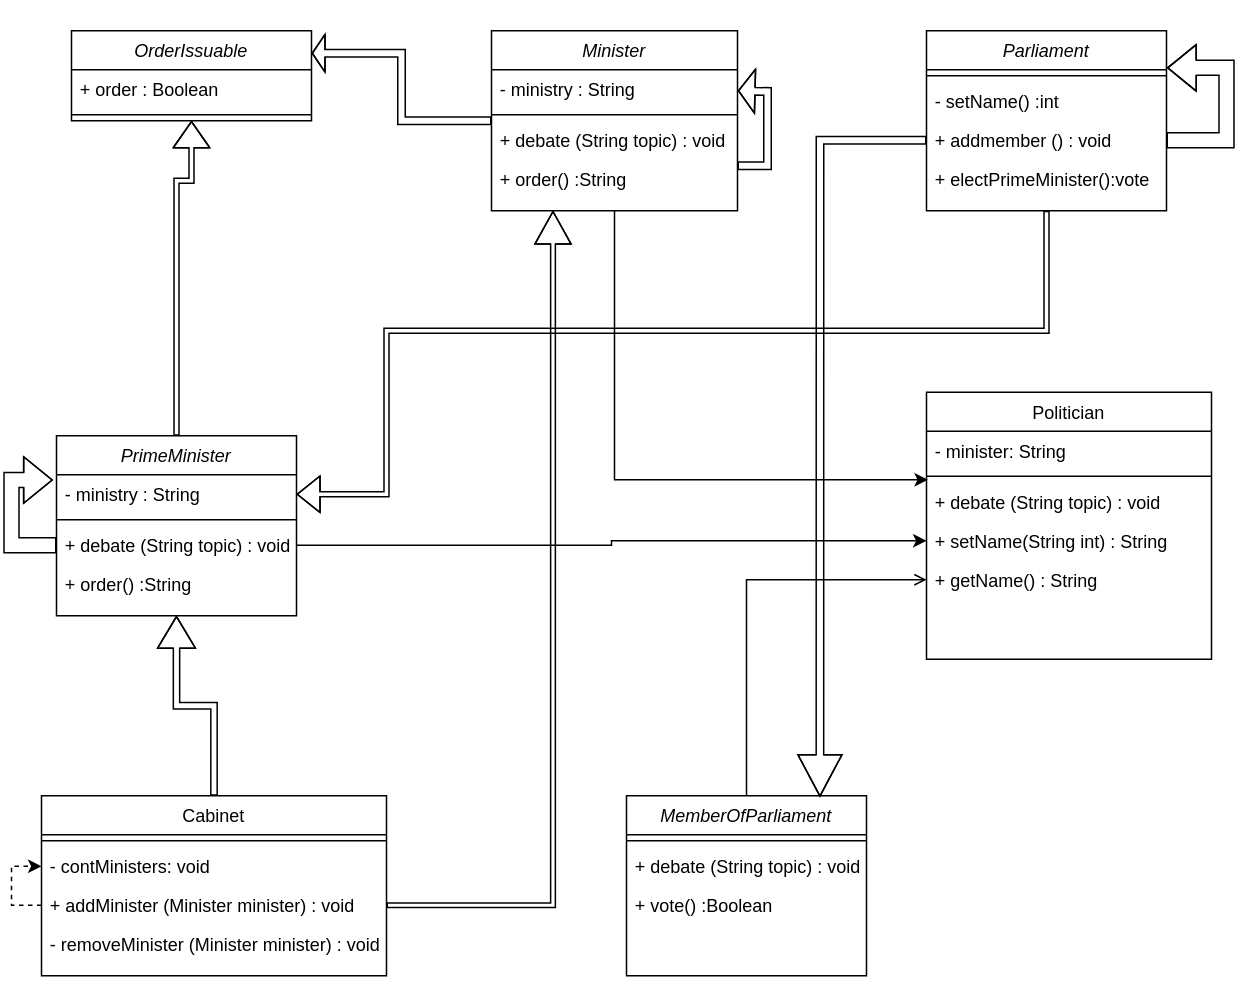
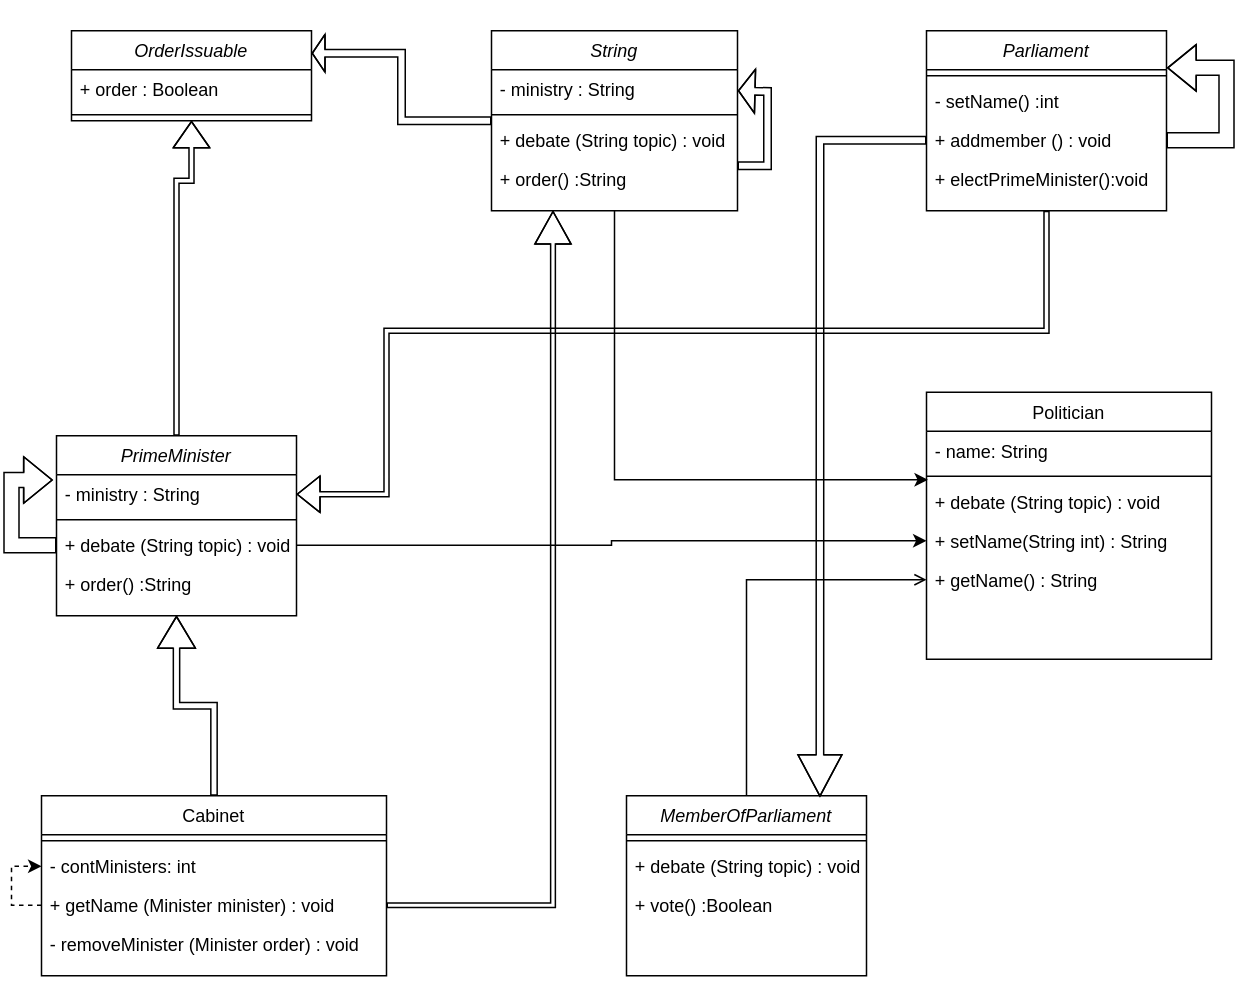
  <mxCell id="0" />
  <mxCell id="1" parent="0" />
  <mxCell id="2" value="Parliament" style="swimlane;fontStyle=2;align=center;verticalAlign=top;childLayout=stackLayout;horizontal=1;startSize=26;horizontalStack=0;resizeParent=1;resizeLast=0;collapsible=1;marginBottom=0;rounded=0;shadow=0;strokeWidth=1;" parent="1" vertex="1"><mxGeometry x="610" y="20" width="160" height="120" as="geometry"><mxRectangle x="230" y="140" width="160" height="26" as="alternateBounds" /></mxGeometry></mxCell>
  <mxCell id="3" value="" style="line;html=1;strokeWidth=1;align=left;verticalAlign=middle;spacingTop=-1;spacingLeft=3;spacingRight=3;rotatable=0;labelPosition=right;points=[];portConstraint=eastwest;" parent="2" vertex="1"><mxGeometry y="26" width="160" height="8" as="geometry" /></mxCell>
  <mxCell id="4" value="- setName() :int" style="text;align=left;verticalAlign=top;spacingLeft=4;spacingRight=4;overflow=hidden;rotatable=0;points=[[0,0.5],[1,0.5]];portConstraint=eastwest;" parent="2" vertex="1"><mxGeometry y="34" width="160" height="26" as="geometry" /></mxCell>
  <mxCell id="5" style="edgeStyle=orthogonalEdgeStyle;shape=flexArrow;rounded=0;orthogonalLoop=1;jettySize=auto;html=1;exitX=1;exitY=0.5;exitDx=0;exitDy=0;entryX=1.002;entryY=0.206;entryDx=0;entryDy=0;entryPerimeter=0;" edge="1" parent="2" source="6" target="2"><mxGeometry relative="1" as="geometry"><Array as="points"><mxPoint x="200" y="73" /><mxPoint x="200" y="25" /></Array></mxGeometry></mxCell>
  <mxCell id="6" value="+ addmember () : void" style="text;align=left;verticalAlign=top;spacingLeft=4;spacingRight=4;overflow=hidden;rotatable=0;points=[[0,0.5],[1,0.5]];portConstraint=eastwest;" vertex="1" parent="2"><mxGeometry y="60" width="160" height="26" as="geometry" /></mxCell>
- <mxCell id="7" value="+ electPrimeMinister():vote " style="text;align=left;verticalAlign=top;spacingLeft=4;spacingRight=4;overflow=hidden;rotatable=0;points=[[0,0.5],[1,0.5]];portConstraint=eastwest;" vertex="1" parent="2"><mxGeometry y="86" width="160" height="26" as="geometry" /></mxCell>
+ <mxCell id="7" value="+ electPrimeMinister():void " style="text;align=left;verticalAlign=top;spacingLeft=4;spacingRight=4;overflow=hidden;rotatable=0;points=[[0,0.5],[1,0.5]];portConstraint=eastwest;" vertex="1" parent="2"><mxGeometry y="86" width="160" height="26" as="geometry" /></mxCell>
  <mxCell id="8" value="Politician" style="swimlane;fontStyle=0;align=center;verticalAlign=top;childLayout=stackLayout;horizontal=1;startSize=26;horizontalStack=0;resizeParent=1;resizeLast=0;collapsible=1;marginBottom=0;rounded=0;shadow=0;strokeWidth=1;" parent="1" vertex="1"><mxGeometry x="610" y="261" width="190" height="178" as="geometry"><mxRectangle x="340" y="380" width="170" height="26" as="alternateBounds" /></mxGeometry></mxCell>
- <mxCell id="9" value="- minister: String" style="text;align=left;verticalAlign=top;spacingLeft=4;spacingRight=4;overflow=hidden;rotatable=0;points=[[0,0.5],[1,0.5]];portConstraint=eastwest;" vertex="1" parent="8"><mxGeometry y="26" width="190" height="26" as="geometry" /></mxCell>
+ <mxCell id="9" value="- name: String" style="text;align=left;verticalAlign=top;spacingLeft=4;spacingRight=4;overflow=hidden;rotatable=0;points=[[0,0.5],[1,0.5]];portConstraint=eastwest;" vertex="1" parent="8"><mxGeometry y="26" width="190" height="26" as="geometry" /></mxCell>
  <mxCell id="10" value="" style="line;html=1;strokeWidth=1;align=left;verticalAlign=middle;spacingTop=-1;spacingLeft=3;spacingRight=3;rotatable=0;labelPosition=right;points=[];portConstraint=eastwest;" parent="8" vertex="1"><mxGeometry y="52" width="190" height="8" as="geometry" /></mxCell>
  <mxCell id="11" value="+ debate (String topic) : void" style="text;align=left;verticalAlign=top;spacingLeft=4;spacingRight=4;overflow=hidden;rotatable=0;points=[[0,0.5],[1,0.5]];portConstraint=eastwest;" vertex="1" parent="8"><mxGeometry y="60" width="190" height="26" as="geometry" /></mxCell>
  <mxCell id="12" value="+ setName(String int) : String" style="text;align=left;verticalAlign=top;spacingLeft=4;spacingRight=4;overflow=hidden;rotatable=0;points=[[0,0.5],[1,0.5]];portConstraint=eastwest;" vertex="1" parent="8"><mxGeometry y="86" width="190" height="26" as="geometry" /></mxCell>
  <mxCell id="13" value="+ getName() : String" style="text;align=left;verticalAlign=top;spacingLeft=4;spacingRight=4;overflow=hidden;rotatable=0;points=[[0,0.5],[1,0.5]];portConstraint=eastwest;" vertex="1" parent="8"><mxGeometry y="112" width="190" height="26" as="geometry" /></mxCell>
  <mxCell id="14" style="edgeStyle=orthogonalEdgeStyle;rounded=0;orthogonalLoop=1;jettySize=auto;html=1;entryX=0.5;entryY=1;entryDx=0;entryDy=0;shape=flexArrow;width=4.211;endSize=6.716;" edge="1" parent="1" source="15" target="34"><mxGeometry relative="1" as="geometry" /></mxCell>
  <mxCell id="15" value="Cabinet" style="swimlane;fontStyle=0;align=center;verticalAlign=top;childLayout=stackLayout;horizontal=1;startSize=26;horizontalStack=0;resizeParent=1;resizeLast=0;collapsible=1;marginBottom=0;rounded=0;shadow=0;strokeWidth=1;" vertex="1" parent="1"><mxGeometry x="20" y="530" width="230" height="120" as="geometry"><mxRectangle x="340" y="380" width="170" height="26" as="alternateBounds" /></mxGeometry></mxCell>
  <mxCell id="16" value="" style="line;html=1;strokeWidth=1;align=left;verticalAlign=middle;spacingTop=-1;spacingLeft=3;spacingRight=3;rotatable=0;labelPosition=right;points=[];portConstraint=eastwest;" vertex="1" parent="15"><mxGeometry y="26" width="230" height="8" as="geometry" /></mxCell>
- <mxCell id="17" value="- contMinisters: void" style="text;align=left;verticalAlign=top;spacingLeft=4;spacingRight=4;overflow=hidden;rotatable=0;points=[[0,0.5],[1,0.5]];portConstraint=eastwest;" vertex="1" parent="15"><mxGeometry y="34" width="230" height="26" as="geometry" /></mxCell>
+ <mxCell id="17" value="- contMinisters: int" style="text;align=left;verticalAlign=top;spacingLeft=4;spacingRight=4;overflow=hidden;rotatable=0;points=[[0,0.5],[1,0.5]];portConstraint=eastwest;" vertex="1" parent="15"><mxGeometry y="34" width="230" height="26" as="geometry" /></mxCell>
  <mxCell id="18" style="edgeStyle=orthogonalEdgeStyle;rounded=0;orthogonalLoop=1;jettySize=auto;html=1;entryX=0;entryY=0.5;entryDx=0;entryDy=0;dashed=1;" edge="1" parent="15" source="19" target="17"><mxGeometry relative="1" as="geometry" /></mxCell>
- <mxCell id="19" value="+ addMinister (Minister minister) : void" style="text;align=left;verticalAlign=top;spacingLeft=4;spacingRight=4;overflow=hidden;rotatable=0;points=[[0,0.5],[1,0.5]];portConstraint=eastwest;" vertex="1" parent="15"><mxGeometry y="60" width="230" height="26" as="geometry" /></mxCell>
- <mxCell id="20" value="- removeMinister (Minister minister) : void" style="text;align=left;verticalAlign=top;spacingLeft=4;spacingRight=4;overflow=hidden;rotatable=0;points=[[0,0.5],[1,0.5]];portConstraint=eastwest;" vertex="1" parent="15"><mxGeometry y="86" width="230" height="26" as="geometry" /></mxCell>
+ <mxCell id="19" value="+ getName (Minister minister) : void" style="text;align=left;verticalAlign=top;spacingLeft=4;spacingRight=4;overflow=hidden;rotatable=0;points=[[0,0.5],[1,0.5]];portConstraint=eastwest;" vertex="1" parent="15"><mxGeometry y="60" width="230" height="26" as="geometry" /></mxCell>
+ <mxCell id="20" value="- removeMinister (Minister order) : void" style="text;align=left;verticalAlign=top;spacingLeft=4;spacingRight=4;overflow=hidden;rotatable=0;points=[[0,0.5],[1,0.5]];portConstraint=eastwest;" vertex="1" parent="15"><mxGeometry y="86" width="230" height="26" as="geometry" /></mxCell>
  <mxCell id="21" style="edgeStyle=orthogonalEdgeStyle;rounded=0;orthogonalLoop=1;jettySize=auto;html=1;exitX=0.5;exitY=0;exitDx=0;exitDy=0;entryX=0;entryY=0.5;entryDx=0;entryDy=0;endArrow=open;" edge="1" parent="1" source="22" target="13"><mxGeometry relative="1" as="geometry" /></mxCell>
  <mxCell id="22" value="MemberOfParliament" style="swimlane;fontStyle=2;align=center;verticalAlign=top;childLayout=stackLayout;horizontal=1;startSize=26;horizontalStack=0;resizeParent=1;resizeLast=0;collapsible=1;marginBottom=0;rounded=0;shadow=0;strokeWidth=1;" vertex="1" parent="1"><mxGeometry x="410" y="530" width="160" height="120" as="geometry"><mxRectangle x="230" y="140" width="160" height="26" as="alternateBounds" /></mxGeometry></mxCell>
  <mxCell id="23" value="" style="line;html=1;strokeWidth=1;align=left;verticalAlign=middle;spacingTop=-1;spacingLeft=3;spacingRight=3;rotatable=0;labelPosition=right;points=[];portConstraint=eastwest;" vertex="1" parent="22"><mxGeometry y="26" width="160" height="8" as="geometry" /></mxCell>
  <mxCell id="24" value="+ debate (String topic) : void" style="text;align=left;verticalAlign=top;spacingLeft=4;spacingRight=4;overflow=hidden;rotatable=0;points=[[0,0.5],[1,0.5]];portConstraint=eastwest;" vertex="1" parent="22"><mxGeometry y="34" width="160" height="26" as="geometry" /></mxCell>
  <mxCell id="25" value="+ vote() :Boolean" style="text;align=left;verticalAlign=top;spacingLeft=4;spacingRight=4;overflow=hidden;rotatable=0;points=[[0,0.5],[1,0.5]];portConstraint=eastwest;" vertex="1" parent="22"><mxGeometry y="60" width="160" height="26" as="geometry" /></mxCell>
  <mxCell id="26" style="edgeStyle=orthogonalEdgeStyle;rounded=0;orthogonalLoop=1;jettySize=auto;html=1;entryX=1;entryY=0.25;entryDx=0;entryDy=0;shape=flexArrow;endWidth=19.167;endSize=2.5;width=5;" edge="1" parent="1" source="29" target="40"><mxGeometry relative="1" as="geometry" /></mxCell>
  <mxCell id="27" style="edgeStyle=orthogonalEdgeStyle;shape=flexArrow;rounded=0;orthogonalLoop=1;jettySize=auto;html=1;exitX=1;exitY=0.75;exitDx=0;exitDy=0;endWidth=23.333;endSize=3.333;width=5;" edge="1" parent="1" source="29"><mxGeometry relative="1" as="geometry"><mxPoint x="484.167" y="60" as="targetPoint" /></mxGeometry></mxCell>
  <mxCell id="28" style="edgeStyle=orthogonalEdgeStyle;rounded=0;orthogonalLoop=1;jettySize=auto;html=1;exitX=0.5;exitY=1;exitDx=0;exitDy=0;entryX=0.005;entryY=0.792;entryDx=0;entryDy=0;entryPerimeter=0;" edge="1" parent="1" source="29" target="10"><mxGeometry relative="1" as="geometry" /></mxCell>
- <mxCell id="29" value="Minister" style="swimlane;fontStyle=2;align=center;verticalAlign=top;childLayout=stackLayout;horizontal=1;startSize=26;horizontalStack=0;resizeParent=1;resizeLast=0;collapsible=1;marginBottom=0;rounded=0;shadow=0;strokeWidth=1;" vertex="1" parent="1"><mxGeometry x="320" y="20" width="164" height="120" as="geometry"><mxRectangle x="230" y="140" width="160" height="26" as="alternateBounds" /></mxGeometry></mxCell>
+ <mxCell id="29" value="String" style="swimlane;fontStyle=2;align=center;verticalAlign=top;childLayout=stackLayout;horizontal=1;startSize=26;horizontalStack=0;resizeParent=1;resizeLast=0;collapsible=1;marginBottom=0;rounded=0;shadow=0;strokeWidth=1;" vertex="1" parent="1"><mxGeometry x="320" y="20" width="164" height="120" as="geometry"><mxRectangle x="230" y="140" width="160" height="26" as="alternateBounds" /></mxGeometry></mxCell>
  <mxCell id="30" value="- ministry : String" style="text;align=left;verticalAlign=top;spacingLeft=4;spacingRight=4;overflow=hidden;rotatable=0;points=[[0,0.5],[1,0.5]];portConstraint=eastwest;" vertex="1" parent="29"><mxGeometry y="26" width="164" height="26" as="geometry" /></mxCell>
  <mxCell id="31" value="" style="line;html=1;strokeWidth=1;align=left;verticalAlign=middle;spacingTop=-1;spacingLeft=3;spacingRight=3;rotatable=0;labelPosition=right;points=[];portConstraint=eastwest;" vertex="1" parent="29"><mxGeometry y="52" width="164" height="8" as="geometry" /></mxCell>
  <mxCell id="32" value="+ debate (String topic) : void" style="text;align=left;verticalAlign=top;spacingLeft=4;spacingRight=4;overflow=hidden;rotatable=0;points=[[0,0.5],[1,0.5]];portConstraint=eastwest;" vertex="1" parent="29"><mxGeometry y="60" width="164" height="26" as="geometry" /></mxCell>
  <mxCell id="33" value="+ order() :String" style="text;align=left;verticalAlign=top;spacingLeft=4;spacingRight=4;overflow=hidden;rotatable=0;points=[[0,0.5],[1,0.5]];portConstraint=eastwest;" vertex="1" parent="29"><mxGeometry y="86" width="164" height="26" as="geometry" /></mxCell>
  <mxCell id="34" value="PrimeMinister" style="swimlane;fontStyle=2;align=center;verticalAlign=top;childLayout=stackLayout;horizontal=1;startSize=26;horizontalStack=0;resizeParent=1;resizeLast=0;collapsible=1;marginBottom=0;rounded=0;shadow=0;strokeWidth=1;" vertex="1" parent="1"><mxGeometry x="30" y="290" width="160" height="120" as="geometry"><mxRectangle x="230" y="140" width="160" height="26" as="alternateBounds" /></mxGeometry></mxCell>
  <mxCell id="35" value="- ministry : String" style="text;align=left;verticalAlign=top;spacingLeft=4;spacingRight=4;overflow=hidden;rotatable=0;points=[[0,0.5],[1,0.5]];portConstraint=eastwest;" vertex="1" parent="34"><mxGeometry y="26" width="160" height="26" as="geometry" /></mxCell>
  <mxCell id="36" value="" style="line;html=1;strokeWidth=1;align=left;verticalAlign=middle;spacingTop=-1;spacingLeft=3;spacingRight=3;rotatable=0;labelPosition=right;points=[];portConstraint=eastwest;" vertex="1" parent="34"><mxGeometry y="52" width="160" height="8" as="geometry" /></mxCell>
  <mxCell id="37" value="+ debate (String topic) : void" style="text;align=left;verticalAlign=top;spacingLeft=4;spacingRight=4;overflow=hidden;rotatable=0;points=[[0,0.5],[1,0.5]];portConstraint=eastwest;" vertex="1" parent="34"><mxGeometry y="60" width="160" height="26" as="geometry" /></mxCell>
  <mxCell id="38" value="+ order() :String" style="text;align=left;verticalAlign=top;spacingLeft=4;spacingRight=4;overflow=hidden;rotatable=0;points=[[0,0.5],[1,0.5]];portConstraint=eastwest;" vertex="1" parent="34"><mxGeometry y="86" width="160" height="26" as="geometry" /></mxCell>
  <mxCell id="39" style="edgeStyle=orthogonalEdgeStyle;rounded=0;orthogonalLoop=1;jettySize=auto;html=1;exitX=0;exitY=0.5;exitDx=0;exitDy=0;entryX=-0.015;entryY=0.135;entryDx=0;entryDy=0;entryPerimeter=0;shape=flexArrow;" edge="1" parent="34" source="37" target="35"><mxGeometry relative="1" as="geometry"><mxPoint x="-30" y="40" as="targetPoint" /><Array as="points"><mxPoint x="-30" y="73" /><mxPoint x="-30" y="30" /></Array></mxGeometry></mxCell>
  <mxCell id="40" value="OrderIssuable" style="swimlane;fontStyle=2;align=center;verticalAlign=top;childLayout=stackLayout;horizontal=1;startSize=26;horizontalStack=0;resizeParent=1;resizeLast=0;collapsible=1;marginBottom=0;rounded=0;shadow=0;strokeWidth=1;" vertex="1" parent="1"><mxGeometry x="40" y="20" width="160" height="60" as="geometry"><mxRectangle x="230" y="140" width="160" height="26" as="alternateBounds" /></mxGeometry></mxCell>
  <mxCell id="41" value="+ order : Boolean" style="text;align=left;verticalAlign=top;spacingLeft=4;spacingRight=4;overflow=hidden;rotatable=0;points=[[0,0.5],[1,0.5]];portConstraint=eastwest;" vertex="1" parent="40"><mxGeometry y="26" width="160" height="26" as="geometry" /></mxCell>
  <mxCell id="42" value="" style="line;html=1;strokeWidth=1;align=left;verticalAlign=middle;spacingTop=-1;spacingLeft=3;spacingRight=3;rotatable=0;labelPosition=right;points=[];portConstraint=eastwest;" vertex="1" parent="40"><mxGeometry y="52" width="160" height="8" as="geometry" /></mxCell>
  <mxCell id="43" style="edgeStyle=orthogonalEdgeStyle;rounded=0;orthogonalLoop=1;jettySize=auto;html=1;exitX=0.5;exitY=0;exitDx=0;exitDy=0;shape=flexArrow;width=3.333;endSize=5.5;" edge="1" parent="1" source="34"><mxGeometry relative="1" as="geometry"><mxPoint x="120" y="80" as="targetPoint" /><Array as="points"><mxPoint x="110" y="120" /><mxPoint x="120" y="120" /></Array></mxGeometry></mxCell>
  <mxCell id="44" style="edgeStyle=orthogonalEdgeStyle;rounded=0;orthogonalLoop=1;jettySize=auto;html=1;exitX=1;exitY=0.5;exitDx=0;exitDy=0;entryX=0;entryY=0.5;entryDx=0;entryDy=0;" edge="1" parent="1" source="37" target="12"><mxGeometry relative="1" as="geometry"><Array as="points"><mxPoint x="400" y="363" /><mxPoint x="400" y="360" /></Array></mxGeometry></mxCell>
  <mxCell id="45" style="edgeStyle=orthogonalEdgeStyle;shape=flexArrow;rounded=0;orthogonalLoop=1;jettySize=auto;html=1;exitX=1;exitY=0.5;exitDx=0;exitDy=0;entryX=0.25;entryY=1;entryDx=0;entryDy=0;width=3.158;endSize=6.895;" edge="1" parent="1" source="19" target="29"><mxGeometry relative="1" as="geometry" /></mxCell>
  <mxCell id="46" style="edgeStyle=orthogonalEdgeStyle;shape=flexArrow;rounded=0;orthogonalLoop=1;jettySize=auto;html=1;entryX=1;entryY=0.5;entryDx=0;entryDy=0;width=3.333;endSize=4.725;" edge="1" parent="1" target="35"><mxGeometry relative="1" as="geometry"><mxPoint x="690" y="140" as="sourcePoint" /><Array as="points"><mxPoint x="690" y="220" /><mxPoint x="250" y="220" /><mxPoint x="250" y="329" /></Array></mxGeometry></mxCell>
  <mxCell id="47" style="edgeStyle=orthogonalEdgeStyle;shape=flexArrow;rounded=0;orthogonalLoop=1;jettySize=auto;html=1;entryX=0.806;entryY=0.006;entryDx=0;entryDy=0;entryPerimeter=0;endWidth=23.333;endSize=8.85;width=5;" edge="1" parent="1" source="6" target="22"><mxGeometry relative="1" as="geometry" /></mxCell>
